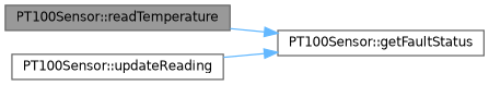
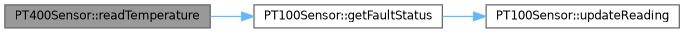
  digraph {
    rankdir=LR
    node [color=grey40 fillcolor=white fontname=Helvetica fontsize=10 shape=box style=filled]
    edge [color=steelblue1 fontname=Helvetica fontsize=10 labelfontname=Helvetica labelfontsize=10 style=solid]
-   n1 [color=gray40 fillcolor=grey60 fontcolor=black height=0.2 label="PT100Sensor::readTemperature" width=0.4]
+   n1 [color=gray40 fillcolor=grey60 fontcolor=black height=0.2 label="PT400Sensor::readTemperature" width=0.4]
    n2 [height=0.2 label="PT100Sensor::getFaultStatus" width=0.4]
    n3 [height=0.2 label="PT100Sensor::updateReading" width=0.4]
    n1 -> n2
-   n3 -> n2
+   n2 -> n3
  }
